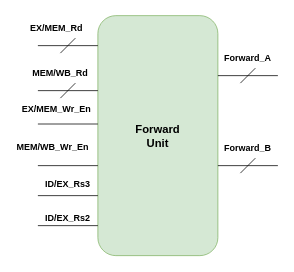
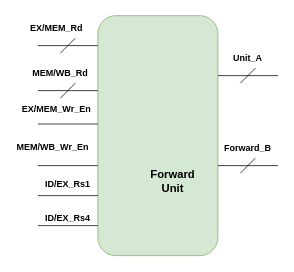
  <mxCell id="0" />
  <mxCell id="1" parent="0" />
  <mxCell id="2" value="" style="rounded=1;whiteSpace=wrap;html=1;fillColor=#d5e8d4;strokeColor=#82b366;" vertex="1" parent="1"><mxGeometry x="130" y="20" width="160" height="320" as="geometry" /></mxCell>
- <mxCell id="3" value="&lt;b&gt;&lt;font style=&quot;font-size: 15px;&quot;&gt;Forward Unit&lt;/font&gt;&lt;/b&gt;" style="text;html=1;strokeColor=none;fillColor=none;align=center;verticalAlign=middle;whiteSpace=wrap;rounded=0;" vertex="1" parent="1"><mxGeometry x="180" y="165" width="60" height="30" as="geometry" /></mxCell>
+ <mxCell id="3" value="&lt;b&gt;&lt;font style=&quot;font-size: 15px;&quot;&gt;Forward Unit&lt;/font&gt;&lt;/b&gt;" style="text;html=1;strokeColor=none;fillColor=none;align=center;verticalAlign=middle;whiteSpace=wrap;rounded=0;" vertex="1" parent="1"><mxGeometry x="200" y="225" width="60" height="30" as="geometry" /></mxCell>
  <mxCell id="4" value="" style="endArrow=none;html=1;rounded=0;fontSize=15;" edge="1" parent="1"><mxGeometry width="50" height="50" relative="1" as="geometry"><mxPoint x="50" y="60" as="sourcePoint" /><mxPoint x="130" y="60" as="targetPoint" /></mxGeometry></mxCell>
  <mxCell id="5" value="" style="endArrow=none;html=1;rounded=0;fontSize=15;" edge="1" parent="1"><mxGeometry width="50" height="50" relative="1" as="geometry"><mxPoint x="50" y="120" as="sourcePoint" /><mxPoint x="130" y="120" as="targetPoint" /></mxGeometry></mxCell>
  <mxCell id="6" value="" style="endArrow=none;html=1;rounded=0;fontSize=15;" edge="1" parent="1"><mxGeometry width="50" height="50" relative="1" as="geometry"><mxPoint x="50" y="164.5" as="sourcePoint" /><mxPoint x="130" y="164.5" as="targetPoint" /></mxGeometry></mxCell>
  <mxCell id="7" value="" style="endArrow=none;html=1;rounded=0;fontSize=15;" edge="1" parent="1"><mxGeometry width="50" height="50" relative="1" as="geometry"><mxPoint x="50" y="220" as="sourcePoint" /><mxPoint x="130" y="220" as="targetPoint" /></mxGeometry></mxCell>
  <mxCell id="8" value="" style="endArrow=none;html=1;rounded=0;fontSize=15;" edge="1" parent="1"><mxGeometry width="50" height="50" relative="1" as="geometry"><mxPoint x="290" y="100" as="sourcePoint" /><mxPoint x="370" y="100" as="targetPoint" /></mxGeometry></mxCell>
  <mxCell id="9" value="" style="endArrow=none;html=1;rounded=0;fontSize=15;" edge="1" parent="1"><mxGeometry width="50" height="50" relative="1" as="geometry"><mxPoint x="290" y="220" as="sourcePoint" /><mxPoint x="370" y="220" as="targetPoint" /></mxGeometry></mxCell>
  <mxCell id="10" value="" style="endArrow=none;html=1;rounded=0;fontSize=15;" edge="1" parent="1"><mxGeometry width="50" height="50" relative="1" as="geometry"><mxPoint x="320" y="110" as="sourcePoint" /><mxPoint x="340" y="90" as="targetPoint" /></mxGeometry></mxCell>
  <mxCell id="11" value="" style="endArrow=none;html=1;rounded=0;fontSize=15;" edge="1" parent="1"><mxGeometry width="50" height="50" relative="1" as="geometry"><mxPoint x="320" y="230" as="sourcePoint" /><mxPoint x="340" y="210" as="targetPoint" /></mxGeometry></mxCell>
- <mxCell id="12" value="&lt;font style=&quot;font-size: 12px;&quot;&gt;&lt;b&gt;Forward_A&lt;/b&gt;&lt;/font&gt;" style="text;html=1;strokeColor=none;fillColor=none;align=center;verticalAlign=middle;whiteSpace=wrap;rounded=0;fontSize=15;" vertex="1" parent="1"><mxGeometry x="290" y="60" width="80" height="30" as="geometry" /></mxCell>
+ <mxCell id="12" value="&lt;font style=&quot;font-size: 12px;&quot;&gt;&lt;b&gt;Unit_A&lt;/b&gt;&lt;/font&gt;" style="text;html=1;strokeColor=none;fillColor=none;align=center;verticalAlign=middle;whiteSpace=wrap;rounded=0;fontSize=15;" vertex="1" parent="1"><mxGeometry x="290" y="60" width="80" height="30" as="geometry" /></mxCell>
  <mxCell id="13" value="&lt;b&gt;&lt;font style=&quot;font-size: 12px;&quot;&gt;Forward_B&lt;/font&gt;&lt;/b&gt;" style="text;html=1;strokeColor=none;fillColor=none;align=center;verticalAlign=middle;whiteSpace=wrap;rounded=0;fontSize=15;" vertex="1" parent="1"><mxGeometry x="290" y="180" width="80" height="30" as="geometry" /></mxCell>
  <mxCell id="14" value="&lt;font style=&quot;font-size: 12px;&quot;&gt;&lt;b&gt;EX/MEM_Rd&lt;/b&gt;&lt;/font&gt;" style="text;html=1;strokeColor=none;fillColor=none;align=center;verticalAlign=middle;whiteSpace=wrap;rounded=0;fontSize=15;" vertex="1" parent="1"><mxGeometry x="30" y="20" width="90" height="30" as="geometry" /></mxCell>
  <mxCell id="15" value="" style="endArrow=none;html=1;rounded=0;fontSize=15;" edge="1" parent="1"><mxGeometry width="50" height="50" relative="1" as="geometry"><mxPoint x="80" y="70" as="sourcePoint" /><mxPoint x="100" y="50" as="targetPoint" /></mxGeometry></mxCell>
  <mxCell id="16" value="" style="endArrow=none;html=1;rounded=0;fontSize=15;" edge="1" parent="1"><mxGeometry width="50" height="50" relative="1" as="geometry"><mxPoint x="80" y="130" as="sourcePoint" /><mxPoint x="100" y="110" as="targetPoint" /></mxGeometry></mxCell>
  <mxCell id="17" value="&lt;b&gt;&lt;font style=&quot;font-size: 12px;&quot;&gt;MEM/WB_Rd&lt;/font&gt;&lt;/b&gt;" style="text;html=1;strokeColor=none;fillColor=none;align=center;verticalAlign=middle;whiteSpace=wrap;rounded=0;fontSize=15;" vertex="1" parent="1"><mxGeometry x="30" y="80" width="100" height="30" as="geometry" /></mxCell>
  <mxCell id="18" value="&lt;b&gt;EX/MEM_Wr_En&lt;/b&gt;" style="text;html=1;strokeColor=none;fillColor=none;align=center;verticalAlign=middle;whiteSpace=wrap;rounded=0;fontSize=12;" vertex="1" parent="1"><mxGeometry x="25" y="130" width="100" height="30" as="geometry" /></mxCell>
  <mxCell id="19" value="&lt;b&gt;MEM/WB_Wr_En&lt;/b&gt;" style="text;html=1;strokeColor=none;fillColor=none;align=center;verticalAlign=middle;whiteSpace=wrap;rounded=0;fontSize=12;" vertex="1" parent="1"><mxGeometry x="20" y="180" width="100" height="30" as="geometry" /></mxCell>
  <mxCell id="20" value="" style="endArrow=none;html=1;rounded=0;fontSize=15;" edge="1" parent="1"><mxGeometry width="50" height="50" relative="1" as="geometry"><mxPoint x="50" y="300" as="sourcePoint" /><mxPoint x="130" y="300" as="targetPoint" /></mxGeometry></mxCell>
  <mxCell id="21" value="" style="endArrow=none;html=1;rounded=0;fontSize=15;" edge="1" parent="1"><mxGeometry width="50" height="50" relative="1" as="geometry"><mxPoint x="50" y="260" as="sourcePoint" /><mxPoint x="130" y="260" as="targetPoint" /></mxGeometry></mxCell>
- <mxCell id="22" value="&lt;b&gt;ID/EX_Rs3&lt;/b&gt;" style="text;html=1;strokeColor=none;fillColor=none;align=center;verticalAlign=middle;whiteSpace=wrap;rounded=0;fontSize=12;" vertex="1" parent="1"><mxGeometry x="60" y="230" width="60" height="30" as="geometry" /></mxCell>
- <mxCell id="23" value="&lt;b&gt;ID/EX_Rs2&lt;/b&gt;" style="text;html=1;strokeColor=none;fillColor=none;align=center;verticalAlign=middle;whiteSpace=wrap;rounded=0;fontSize=12;" vertex="1" parent="1"><mxGeometry x="60" y="275" width="60" height="30" as="geometry" /></mxCell>
+ <mxCell id="22" value="&lt;b&gt;ID/EX_Rs1&lt;/b&gt;" style="text;html=1;strokeColor=none;fillColor=none;align=center;verticalAlign=middle;whiteSpace=wrap;rounded=0;fontSize=12;" vertex="1" parent="1"><mxGeometry x="60" y="230" width="60" height="30" as="geometry" /></mxCell>
+ <mxCell id="23" value="&lt;b&gt;ID/EX_Rs4&lt;/b&gt;" style="text;html=1;strokeColor=none;fillColor=none;align=center;verticalAlign=middle;whiteSpace=wrap;rounded=0;fontSize=12;" vertex="1" parent="1"><mxGeometry x="60" y="275" width="60" height="30" as="geometry" /></mxCell>
